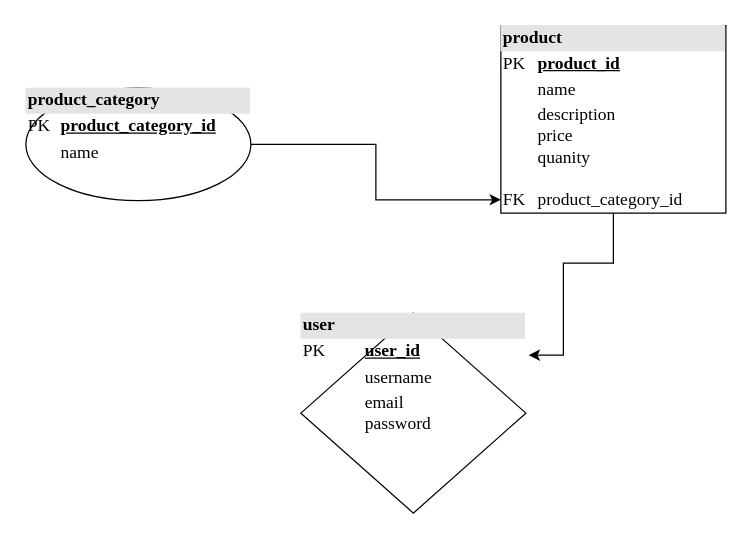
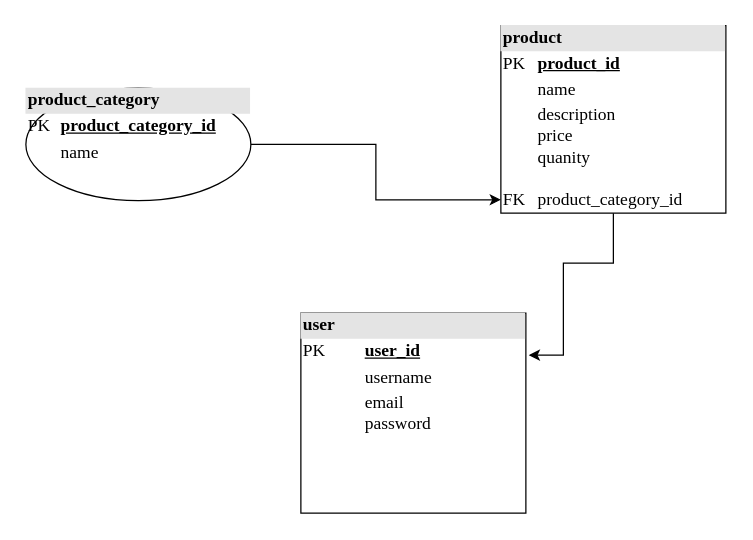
  <mxCell id="0" />
  <mxCell id="1" parent="0" />
  <mxCell id="2" value="&lt;div style=&quot;box-sizing: border-box; width: 100%; background: rgb(228, 228, 228); padding: 2px; font-size: 14px;&quot;&gt;&lt;b&gt;product_category&lt;/b&gt;&lt;/div&gt;&lt;table cellspacing=&quot;0&quot; cellpadding=&quot;2&quot; style=&quot;width: 100%; font-size: 14px;&quot;&gt;&lt;tbody style=&quot;font-size: 14px;&quot;&gt;&lt;tr style=&quot;font-size: 14px;&quot;&gt;&lt;td style=&quot;font-size: 14px;&quot;&gt;PK&lt;/td&gt;&lt;td style=&quot;font-size: 14px;&quot;&gt;&lt;b&gt;&lt;u&gt;product_category_id&lt;/u&gt;&lt;/b&gt;&lt;br style=&quot;font-size: 14px;&quot;&gt;&lt;/td&gt;&lt;/tr&gt;&lt;tr style=&quot;font-size: 14px;&quot;&gt;&lt;td style=&quot;font-size: 14px;&quot;&gt;&lt;br&gt;&lt;/td&gt;&lt;td style=&quot;font-size: 14px;&quot;&gt;name&lt;/td&gt;&lt;/tr&gt;&lt;tr style=&quot;font-size: 14px;&quot;&gt;&lt;td style=&quot;font-size: 14px;&quot;&gt;&lt;/td&gt;&lt;td style=&quot;font-size: 14px;&quot;&gt;&lt;br style=&quot;font-size: 14px;&quot;&gt;&lt;/td&gt;&lt;/tr&gt;&lt;/tbody&gt;&lt;/table&gt;" style="ellipse;verticalAlign=top;align=left;overflow=fill;html=1;whiteSpace=wrap;fontFamily=Times New Roman;fontSize=14;" vertex="1" parent="1"><mxGeometry x="20" y="70" width="180" height="90" as="geometry" /></mxCell>
  <mxCell id="3" style="edgeStyle=orthogonalEdgeStyle;rounded=0;orthogonalLoop=1;jettySize=auto;html=1;entryX=1.013;entryY=0.21;entryDx=0;entryDy=0;entryPerimeter=0;" edge="1" parent="1" source="4" target="5"><mxGeometry relative="1" as="geometry"><Array as="points"><mxPoint x="490" y="210" /><mxPoint x="450" y="210" /><mxPoint x="450" y="283" /></Array></mxGeometry></mxCell>
  <mxCell id="4" value="&lt;div style=&quot;box-sizing: border-box; width: 100%; background: rgb(228, 228, 228); padding: 2px; font-size: 14px;&quot;&gt;&lt;b&gt;product&lt;/b&gt;&lt;/div&gt;&lt;table cellspacing=&quot;0&quot; cellpadding=&quot;2&quot; style=&quot;width: 100%; font-size: 14px;&quot;&gt;&lt;tbody style=&quot;font-size: 14px;&quot;&gt;&lt;tr style=&quot;font-size: 14px;&quot;&gt;&lt;td style=&quot;font-size: 14px;&quot;&gt;PK&lt;/td&gt;&lt;td style=&quot;font-size: 14px;&quot;&gt;&lt;u&gt;&lt;b&gt;product_id&lt;/b&gt;&lt;/u&gt;&lt;br style=&quot;font-size: 14px;&quot;&gt;&lt;/td&gt;&lt;/tr&gt;&lt;tr style=&quot;font-size: 14px;&quot;&gt;&lt;td style=&quot;font-size: 14px;&quot;&gt;&lt;br&gt;&lt;/td&gt;&lt;td style=&quot;font-size: 14px;&quot;&gt;name&lt;br style=&quot;font-size: 14px;&quot;&gt;&lt;/td&gt;&lt;/tr&gt;&lt;tr style=&quot;font-size: 14px;&quot;&gt;&lt;td style=&quot;font-size: 14px;&quot;&gt;&lt;br&gt;&lt;br&gt;&lt;br&gt;&lt;br&gt;FK&lt;/td&gt;&lt;td style=&quot;font-size: 14px;&quot;&gt;description&lt;br style=&quot;font-size: 14px;&quot;&gt;price&lt;br style=&quot;font-size: 14px;&quot;&gt;quanity&lt;br&gt;&lt;br&gt;product_category_id&lt;/td&gt;&lt;/tr&gt;&lt;/tbody&gt;&lt;/table&gt;" style="verticalAlign=top;align=left;overflow=fill;html=1;whiteSpace=wrap;fontFamily=Times New Roman;fontSize=14;" vertex="1" parent="1"><mxGeometry x="400" y="20" width="180" height="150" as="geometry" /></mxCell>
- <mxCell id="5" value="&lt;div style=&quot;box-sizing: border-box; width: 100%; background: rgb(228, 228, 228); padding: 2px; font-size: 14px;&quot;&gt;&lt;b&gt;user&lt;/b&gt;&lt;/div&gt;&lt;table cellspacing=&quot;0&quot; cellpadding=&quot;2&quot; style=&quot;width: 100%; font-size: 14px;&quot;&gt;&lt;tbody style=&quot;font-size: 14px;&quot;&gt;&lt;tr style=&quot;font-size: 14px;&quot;&gt;&lt;td style=&quot;font-size: 14px;&quot;&gt;PK&lt;/td&gt;&lt;td style=&quot;font-size: 14px;&quot;&gt;&lt;b&gt;&lt;u&gt;user_id&lt;/u&gt;&lt;/b&gt;&lt;/td&gt;&lt;/tr&gt;&lt;tr style=&quot;font-size: 14px;&quot;&gt;&lt;td style=&quot;font-size: 14px;&quot;&gt;&lt;br&gt;&lt;/td&gt;&lt;td style=&quot;font-size: 14px;&quot;&gt;username&lt;/td&gt;&lt;/tr&gt;&lt;tr style=&quot;font-size: 14px;&quot;&gt;&lt;td style=&quot;font-size: 14px;&quot;&gt;&lt;/td&gt;&lt;td style=&quot;font-size: 14px;&quot;&gt;email&lt;br style=&quot;font-size: 14px;&quot;&gt;password&lt;/td&gt;&lt;/tr&gt;&lt;/tbody&gt;&lt;/table&gt;" style="rhombus;verticalAlign=top;align=left;overflow=fill;html=1;whiteSpace=wrap;fontFamily=Times New Roman;fontSize=14;" vertex="1" parent="1"><mxGeometry x="240" y="250" width="180" height="160" as="geometry" /></mxCell>
+ <mxCell id="5" value="&lt;div style=&quot;box-sizing: border-box; width: 100%; background: rgb(228, 228, 228); padding: 2px; font-size: 14px;&quot;&gt;&lt;b&gt;user&lt;/b&gt;&lt;/div&gt;&lt;table cellspacing=&quot;0&quot; cellpadding=&quot;2&quot; style=&quot;width: 100%; font-size: 14px;&quot;&gt;&lt;tbody style=&quot;font-size: 14px;&quot;&gt;&lt;tr style=&quot;font-size: 14px;&quot;&gt;&lt;td style=&quot;font-size: 14px;&quot;&gt;PK&lt;/td&gt;&lt;td style=&quot;font-size: 14px;&quot;&gt;&lt;b&gt;&lt;u&gt;user_id&lt;/u&gt;&lt;/b&gt;&lt;/td&gt;&lt;/tr&gt;&lt;tr style=&quot;font-size: 14px;&quot;&gt;&lt;td style=&quot;font-size: 14px;&quot;&gt;&lt;br&gt;&lt;/td&gt;&lt;td style=&quot;font-size: 14px;&quot;&gt;username&lt;/td&gt;&lt;/tr&gt;&lt;tr style=&quot;font-size: 14px;&quot;&gt;&lt;td style=&quot;font-size: 14px;&quot;&gt;&lt;/td&gt;&lt;td style=&quot;font-size: 14px;&quot;&gt;email&lt;br style=&quot;font-size: 14px;&quot;&gt;password&lt;/td&gt;&lt;/tr&gt;&lt;/tbody&gt;&lt;/table&gt;" style="verticalAlign=top;align=left;overflow=fill;html=1;whiteSpace=wrap;fontFamily=Times New Roman;fontSize=14;" vertex="1" parent="1"><mxGeometry x="240" y="250" width="180" height="160" as="geometry" /></mxCell>
  <mxCell id="6" style="edgeStyle=orthogonalEdgeStyle;rounded=0;orthogonalLoop=1;jettySize=auto;html=1;exitX=1;exitY=0.5;exitDx=0;exitDy=0;entryX=0;entryY=0.929;entryDx=0;entryDy=0;entryPerimeter=0;" edge="1" parent="1" source="2" target="4"><mxGeometry relative="1" as="geometry"><mxPoint x="390" y="160" as="targetPoint" /></mxGeometry></mxCell>
